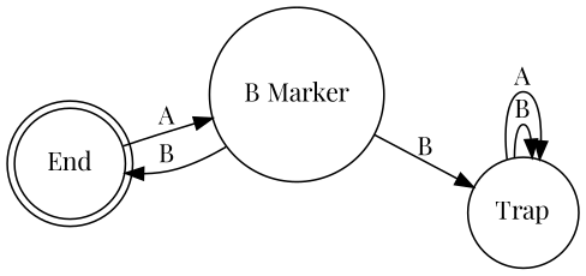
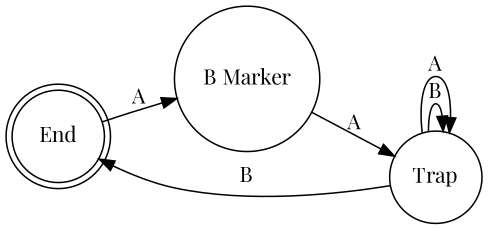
  digraph {
    fontname="Playfair Display"
    rankdir=LR
    node [fontname="Playfair Display" shape=circle]
    edge [fontname="Playfair Display"]
    End [shape=doublecircle]
    "B Marker"
    Trap
    End -> "B Marker" [label=A]
-   "B Marker" -> End [label=B]
-   "B Marker" -> Trap [label=B]
+   Trap -> End [label=B]
+   "B Marker" -> Trap [label=A]
    Trap -> Trap [label=B]
    Trap -> Trap [label=A]
  }
